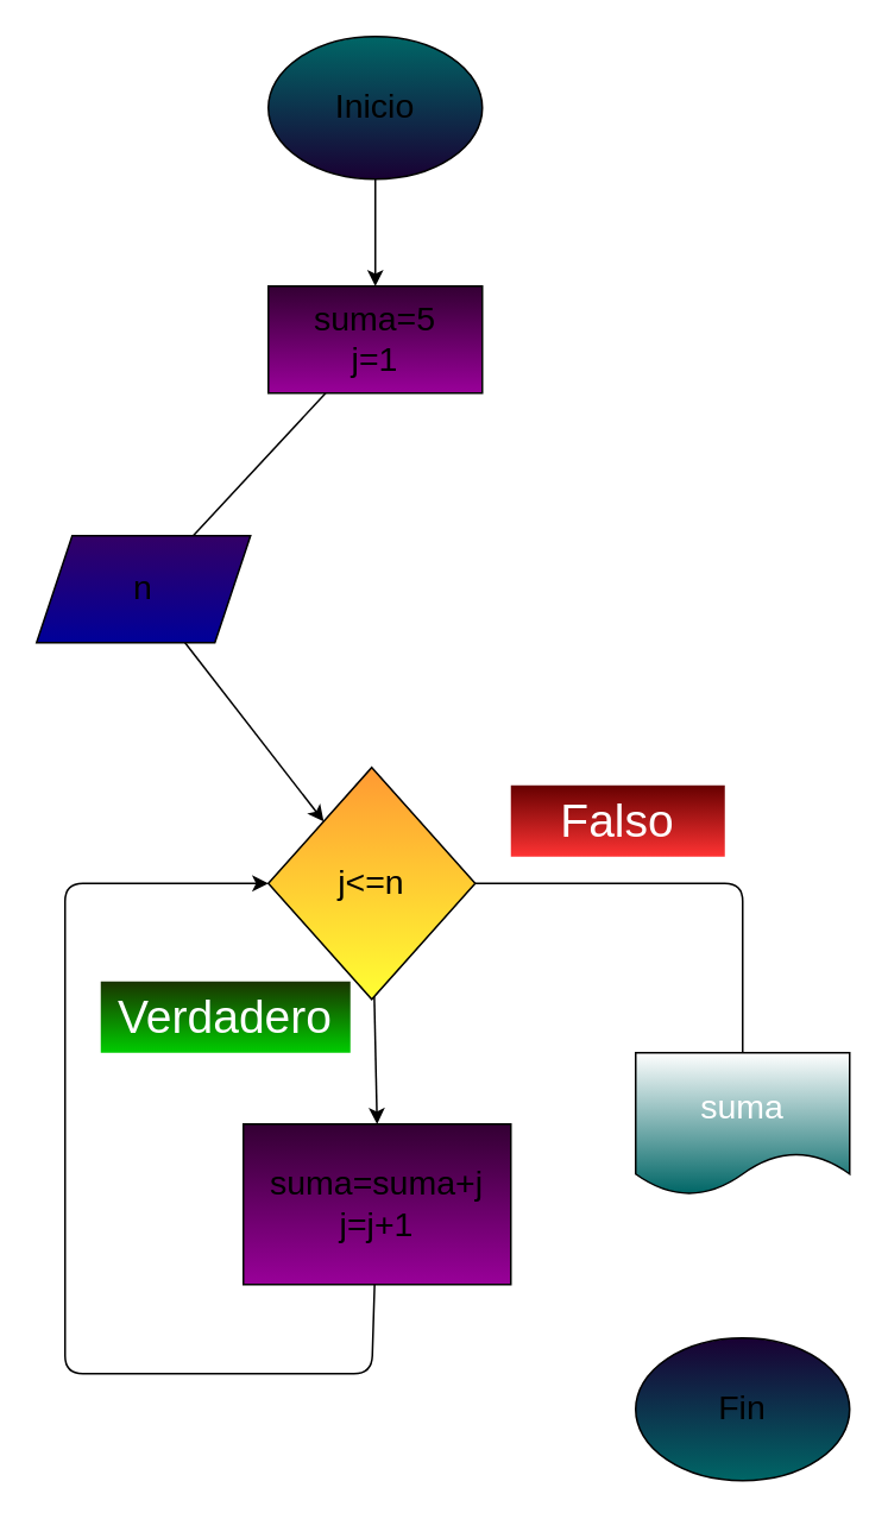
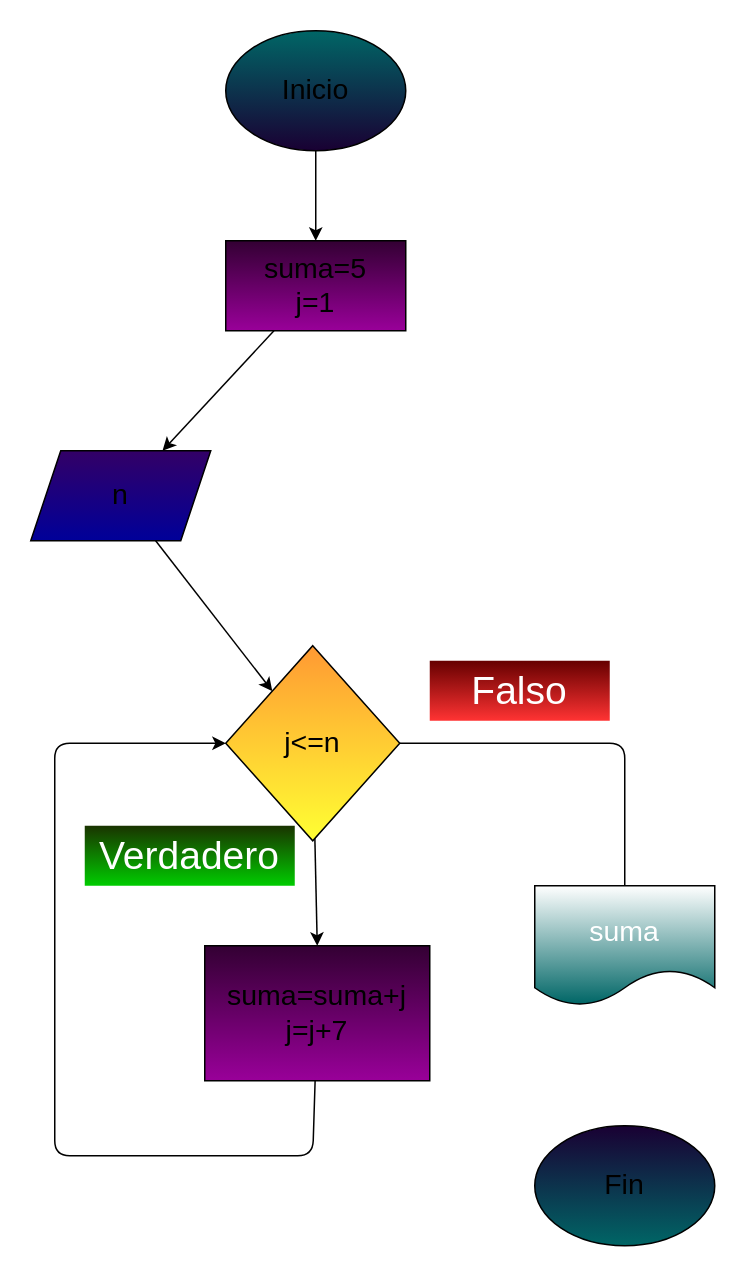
  <mxCell id="0" />
  <mxCell id="1" parent="0" />
  <mxCell id="2" style="edgeStyle=none;html=1;fontSize=19;" parent="1" source="3" target="6" edge="1"><mxGeometry relative="1" as="geometry" /></mxCell>
  <mxCell id="3" value="Inicio" style="ellipse;whiteSpace=wrap;html=1;fontSize=19;gradientColor=#190033;fillColor=#006666;" parent="1" vertex="1"><mxGeometry x="150" y="20" width="120" height="80" as="geometry" /></mxCell>
  <mxCell id="4" value="Fin" style="ellipse;whiteSpace=wrap;html=1;fontSize=19;gradientColor=#006666;fillColor=#190033;" parent="1" vertex="1"><mxGeometry x="356" y="750" width="120" height="80" as="geometry" /></mxCell>
- <mxCell id="5" value="" style="edgeStyle=none;html=1;fontSize=19;endArrow=none;" parent="1" source="6" target="8" edge="1"><mxGeometry relative="1" as="geometry" /></mxCell>
+ <mxCell id="5" value="" style="edgeStyle=none;html=1;fontSize=19;" parent="1" source="6" target="8" edge="1"><mxGeometry relative="1" as="geometry" /></mxCell>
  <mxCell id="6" value="suma=5&lt;br&gt;j=1" style="rounded=0;whiteSpace=wrap;html=1;fontSize=19;fillColor=#330033;gradientColor=#990099;" parent="1" vertex="1"><mxGeometry x="150" y="160" width="120" height="60" as="geometry" /></mxCell>
  <mxCell id="7" value="" style="edgeStyle=none;html=1;fontSize=19;" parent="1" source="8" target="11" edge="1"><mxGeometry relative="1" as="geometry" /></mxCell>
  <mxCell id="8" value="n" style="shape=parallelogram;perimeter=parallelogramPerimeter;whiteSpace=wrap;html=1;fixedSize=1;fontSize=19;fillColor=#330066;rounded=0;gradientColor=#000099;" parent="1" vertex="1"><mxGeometry x="20" y="300" width="120" height="60" as="geometry" /></mxCell>
  <mxCell id="9" style="edgeStyle=none;html=1;entryX=0.5;entryY=0;entryDx=0;entryDy=0;fontSize=19;fontColor=#000000;" parent="1" source="11" target="13" edge="1"><mxGeometry relative="1" as="geometry" /></mxCell>
  <mxCell id="10" style="edgeStyle=none;html=1;fontSize=19;fontColor=#000000;entryX=0.5;entryY=0;entryDx=0;entryDy=0;endArrow=none;" parent="1" source="11" target="15" edge="1"><mxGeometry relative="1" as="geometry"><mxPoint x="446" y="640" as="targetPoint" /><Array as="points"><mxPoint x="416" y="495" /></Array></mxGeometry></mxCell>
  <mxCell id="11" value="&lt;font color=&quot;#000000&quot;&gt;j&amp;lt;=n&lt;/font&gt;" style="rhombus;whiteSpace=wrap;html=1;fontSize=19;fillColor=#FF9933;rounded=0;gradientColor=#FFFF33;" parent="1" vertex="1"><mxGeometry x="150" y="430" width="116" height="130" as="geometry" /></mxCell>
  <mxCell id="12" style="edgeStyle=none;html=1;fontSize=19;fontColor=#000000;entryX=0;entryY=0.5;entryDx=0;entryDy=0;" parent="1" source="13" target="11" edge="1"><mxGeometry relative="1" as="geometry"><mxPoint x="116" y="480" as="targetPoint" /><Array as="points"><mxPoint x="208" y="770" /><mxPoint x="36" y="770" /><mxPoint x="36" y="495" /></Array></mxGeometry></mxCell>
- <mxCell id="13" value="suma=suma+j&lt;br&gt;j=j+1" style="rounded=0;whiteSpace=wrap;html=1;fontSize=19;fillColor=#330033;gradientColor=#990099;" parent="1" vertex="1"><mxGeometry x="136" y="630" width="150" height="90" as="geometry" /></mxCell>
+ <mxCell id="13" value="suma=suma+j&lt;br&gt;j=j+7" style="rounded=0;whiteSpace=wrap;html=1;fontSize=19;fillColor=#330033;gradientColor=#990099;" parent="1" vertex="1"><mxGeometry x="136" y="630" width="150" height="90" as="geometry" /></mxCell>
  <mxCell id="14" value="&lt;font color=&quot;#ffffff&quot; style=&quot;font-size: 26px&quot;&gt;Falso&lt;/font&gt;" style="text;html=1;strokeColor=none;fillColor=#660000;align=center;verticalAlign=middle;whiteSpace=wrap;rounded=0;fontSize=19;fontColor=#000000;gradientColor=#FF3333;" parent="1" vertex="1"><mxGeometry x="286" y="440" width="120" height="40" as="geometry" /></mxCell>
  <mxCell id="15" value="&lt;font style=&quot;font-size: 19px&quot;&gt;suma&lt;/font&gt;" style="shape=document;whiteSpace=wrap;html=1;boundedLbl=1;fontSize=26;fontColor=#FFFFFF;fillColor=default;gradientColor=#006666;strokeColor=default;" parent="1" vertex="1"><mxGeometry x="356" y="590" width="120" height="80" as="geometry" /></mxCell>
  <mxCell id="16" value="&lt;font color=&quot;#ffffff&quot; style=&quot;font-size: 26px&quot;&gt;Verdadero&lt;/font&gt;" style="text;html=1;strokeColor=none;fillColor=#1A3300;align=center;verticalAlign=middle;whiteSpace=wrap;rounded=0;fontSize=19;fontColor=#000000;gradientColor=#00CC00;" vertex="1" parent="1"><mxGeometry x="56" y="550" width="140" height="40" as="geometry" /></mxCell>
